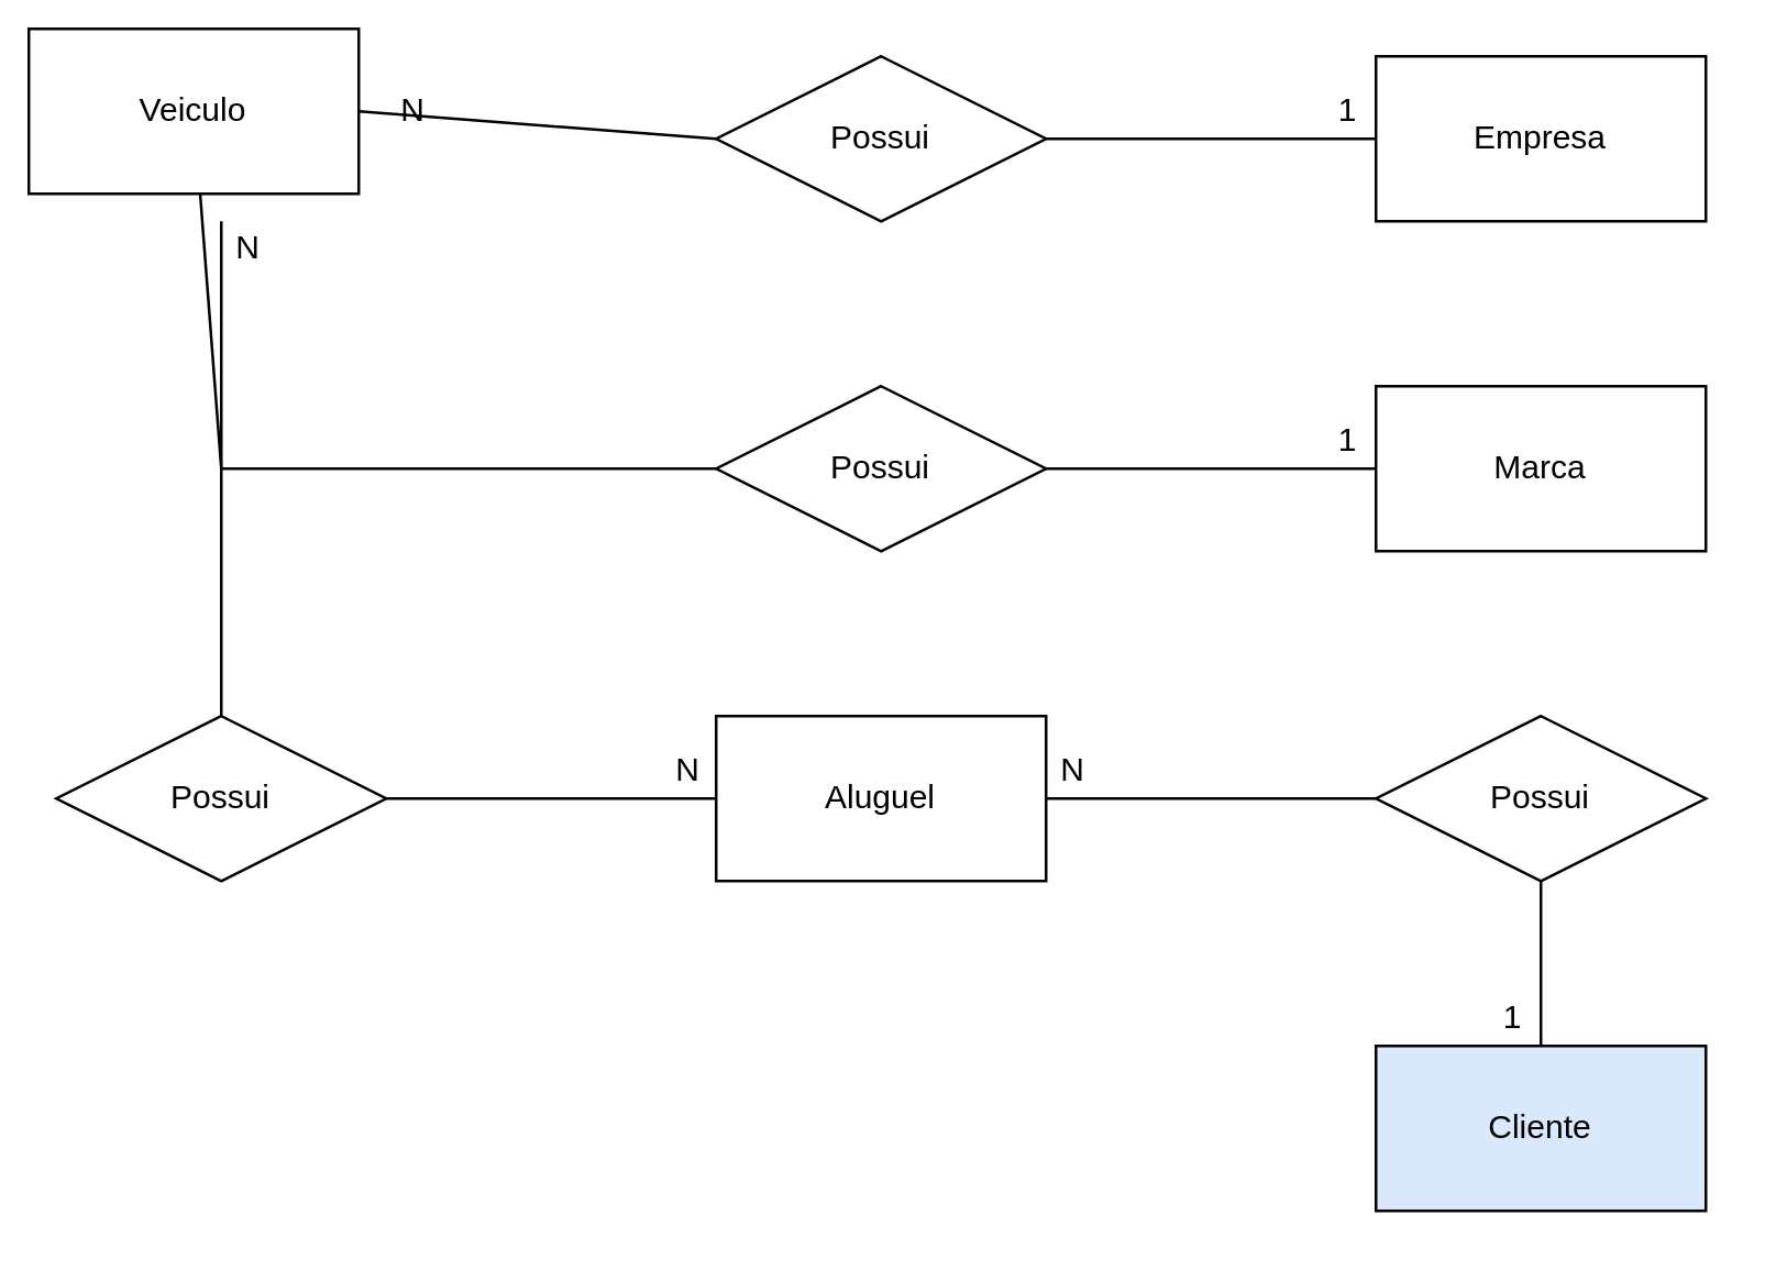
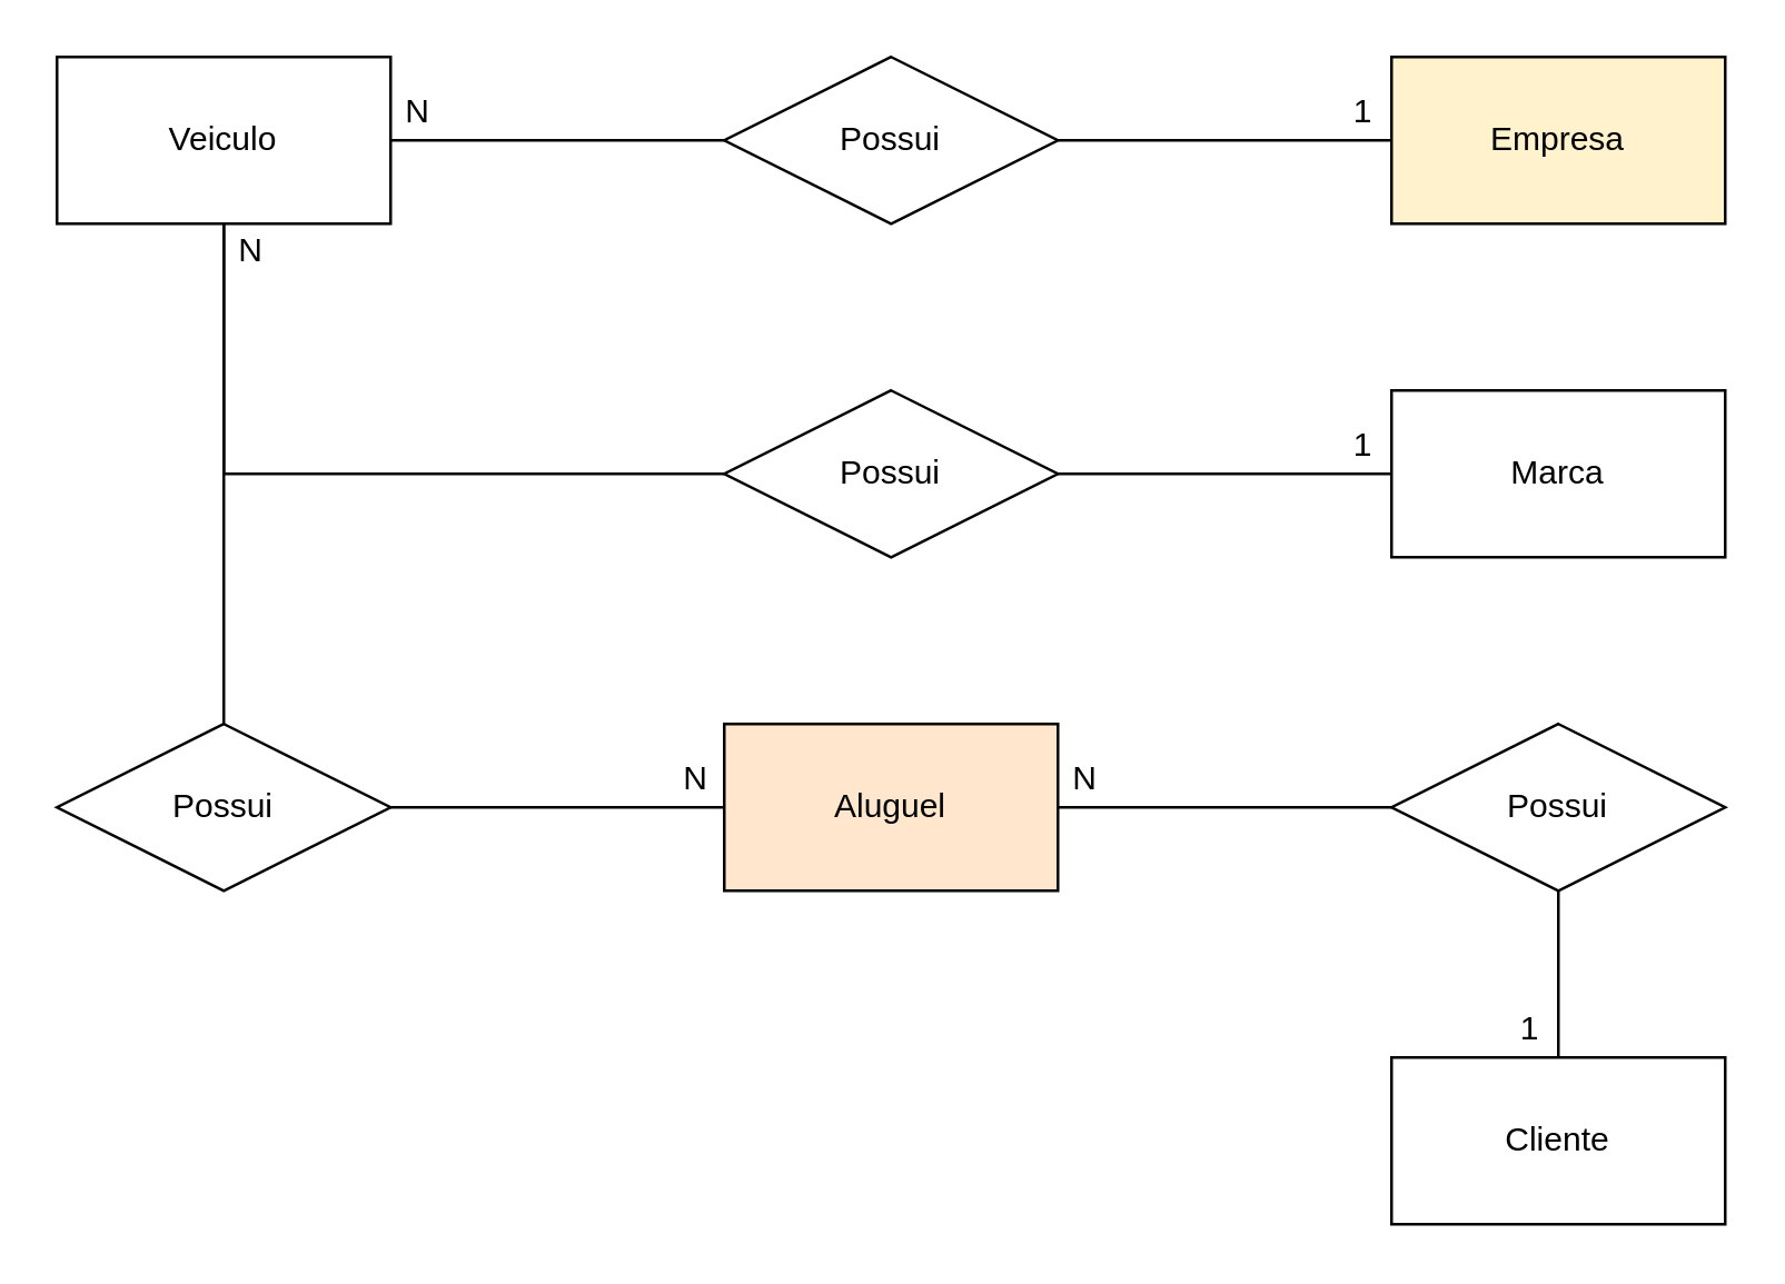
  <mxCell id="0" />
  <mxCell id="1" parent="0" />
  <mxCell id="2" style="orthogonalLoop=1;jettySize=auto;html=1;exitX=1;exitY=0.5;exitDx=0;exitDy=0;rounded=0;endArrow=none;endFill=0;entryX=0;entryY=0.5;entryDx=0;entryDy=0;" edge="1" parent="1" source="4" target="8"><mxGeometry relative="1" as="geometry"><mxPoint x="250" y="50" as="targetPoint" /></mxGeometry></mxCell>
  <mxCell id="3" style="edgeStyle=none;rounded=0;orthogonalLoop=1;jettySize=auto;html=1;entryX=0;entryY=0.5;entryDx=0;entryDy=0;endArrow=none;endFill=0;" edge="1" parent="1" source="4" target="10"><mxGeometry relative="1" as="geometry"><Array as="points"><mxPoint x="80" y="170" /></Array></mxGeometry></mxCell>
- <mxCell id="4" value="Veiculo" style="rounded=0;whiteSpace=wrap;html=1;" vertex="1" parent="1"><mxGeometry x="10" y="10" width="120" height="60" as="geometry" /></mxCell>
- <mxCell id="5" value="Empresa" style="rounded=0;whiteSpace=wrap;html=1;" vertex="1" parent="1"><mxGeometry x="500" y="20" width="120" height="60" as="geometry" /></mxCell>
+ <mxCell id="4" value="Veiculo" style="rounded=0;whiteSpace=wrap;html=1;" vertex="1" parent="1"><mxGeometry x="20" y="20" width="120" height="60" as="geometry" /></mxCell>
+ <mxCell id="5" value="Empresa" style="rounded=0;whiteSpace=wrap;html=1;fillColor=#fff2cc;" vertex="1" parent="1"><mxGeometry x="500" y="20" width="120" height="60" as="geometry" /></mxCell>
  <mxCell id="6" value="Marca" style="rounded=0;whiteSpace=wrap;html=1;" vertex="1" parent="1"><mxGeometry x="500" y="140" width="120" height="60" as="geometry" /></mxCell>
  <mxCell id="7" style="edgeStyle=none;rounded=0;orthogonalLoop=1;jettySize=auto;html=1;entryX=0;entryY=0.5;entryDx=0;entryDy=0;endArrow=none;endFill=0;" edge="1" parent="1" source="8" target="5"><mxGeometry relative="1" as="geometry" /></mxCell>
  <mxCell id="8" value="Possui" style="shape=rhombus;perimeter=rhombusPerimeter;whiteSpace=wrap;html=1;align=center;" vertex="1" parent="1"><mxGeometry x="260" y="20" width="120" height="60" as="geometry" /></mxCell>
  <mxCell id="9" style="edgeStyle=none;rounded=0;orthogonalLoop=1;jettySize=auto;html=1;exitX=1;exitY=0.5;exitDx=0;exitDy=0;entryX=0;entryY=0.5;entryDx=0;entryDy=0;endArrow=none;endFill=0;" edge="1" parent="1" source="10" target="6"><mxGeometry relative="1" as="geometry" /></mxCell>
  <mxCell id="10" value="Possui" style="shape=rhombus;perimeter=rhombusPerimeter;whiteSpace=wrap;html=1;align=center;" vertex="1" parent="1"><mxGeometry x="260" y="140" width="120" height="60" as="geometry" /></mxCell>
  <mxCell id="11" value="N" style="text;html=1;strokeColor=none;fillColor=none;align=center;verticalAlign=middle;whiteSpace=wrap;rounded=0;" vertex="1" parent="1"><mxGeometry x="140" y="30" width="20" height="20" as="geometry" /></mxCell>
  <mxCell id="12" style="edgeStyle=none;rounded=0;orthogonalLoop=1;jettySize=auto;html=1;exitX=0;exitY=0;exitDx=0;exitDy=0;entryX=0.5;entryY=0;entryDx=0;entryDy=0;endArrow=none;endFill=0;" edge="1" parent="1" source="13" target="17"><mxGeometry relative="1" as="geometry" /></mxCell>
  <mxCell id="13" value="N" style="text;html=1;strokeColor=none;fillColor=none;align=center;verticalAlign=middle;whiteSpace=wrap;rounded=0;" vertex="1" parent="1"><mxGeometry x="80" y="80" width="20" height="20" as="geometry" /></mxCell>
  <mxCell id="14" value="1" style="text;html=1;strokeColor=none;fillColor=none;align=center;verticalAlign=middle;whiteSpace=wrap;rounded=0;" vertex="1" parent="1"><mxGeometry x="480" y="30" width="20" height="20" as="geometry" /></mxCell>
  <mxCell id="15" value="1" style="text;html=1;strokeColor=none;fillColor=none;align=center;verticalAlign=middle;whiteSpace=wrap;rounded=0;" vertex="1" parent="1"><mxGeometry x="480" y="150" width="20" height="20" as="geometry" /></mxCell>
  <mxCell id="16" style="edgeStyle=none;rounded=0;orthogonalLoop=1;jettySize=auto;html=1;exitX=1;exitY=0.5;exitDx=0;exitDy=0;endArrow=none;endFill=0;" edge="1" parent="1" source="17" target="19"><mxGeometry relative="1" as="geometry" /></mxCell>
  <mxCell id="17" value="Possui" style="shape=rhombus;perimeter=rhombusPerimeter;whiteSpace=wrap;html=1;align=center;" vertex="1" parent="1"><mxGeometry x="20" y="260" width="120" height="60" as="geometry" /></mxCell>
  <mxCell id="18" style="edgeStyle=none;rounded=0;orthogonalLoop=1;jettySize=auto;html=1;exitX=1;exitY=0.5;exitDx=0;exitDy=0;entryX=0;entryY=0.5;entryDx=0;entryDy=0;endArrow=none;endFill=0;" edge="1" parent="1" source="19" target="21"><mxGeometry relative="1" as="geometry" /></mxCell>
- <mxCell id="19" value="Aluguel" style="rounded=0;whiteSpace=wrap;html=1;" vertex="1" parent="1"><mxGeometry x="260" y="260" width="120" height="60" as="geometry" /></mxCell>
+ <mxCell id="19" value="Aluguel" style="rounded=0;whiteSpace=wrap;html=1;fillColor=#ffe6cc;" vertex="1" parent="1"><mxGeometry x="260" y="260" width="120" height="60" as="geometry" /></mxCell>
  <mxCell id="20" style="edgeStyle=none;rounded=0;orthogonalLoop=1;jettySize=auto;html=1;exitX=0.5;exitY=1;exitDx=0;exitDy=0;entryX=0.5;entryY=0;entryDx=0;entryDy=0;endArrow=none;endFill=0;" edge="1" parent="1" source="21" target="22"><mxGeometry relative="1" as="geometry" /></mxCell>
  <mxCell id="21" value="Possui" style="shape=rhombus;perimeter=rhombusPerimeter;whiteSpace=wrap;html=1;align=center;" vertex="1" parent="1"><mxGeometry x="500" y="260" width="120" height="60" as="geometry" /></mxCell>
- <mxCell id="22" value="Cliente" style="rounded=0;whiteSpace=wrap;html=1;fillColor=#dae8fc;" vertex="1" parent="1"><mxGeometry x="500" y="380" width="120" height="60" as="geometry" /></mxCell>
+ <mxCell id="22" value="Cliente" style="rounded=0;whiteSpace=wrap;html=1;" vertex="1" parent="1"><mxGeometry x="500" y="380" width="120" height="60" as="geometry" /></mxCell>
  <mxCell id="23" value="N" style="text;html=1;strokeColor=none;fillColor=none;align=center;verticalAlign=middle;whiteSpace=wrap;rounded=0;" vertex="1" parent="1"><mxGeometry x="240" y="270" width="20" height="20" as="geometry" /></mxCell>
  <mxCell id="24" value="N" style="text;html=1;strokeColor=none;fillColor=none;align=center;verticalAlign=middle;whiteSpace=wrap;rounded=0;" vertex="1" parent="1"><mxGeometry x="380" y="270" width="20" height="20" as="geometry" /></mxCell>
  <mxCell id="25" value="1" style="text;html=1;strokeColor=none;fillColor=none;align=center;verticalAlign=middle;whiteSpace=wrap;rounded=0;" vertex="1" parent="1"><mxGeometry x="540" y="360" width="20" height="20" as="geometry" /></mxCell>
